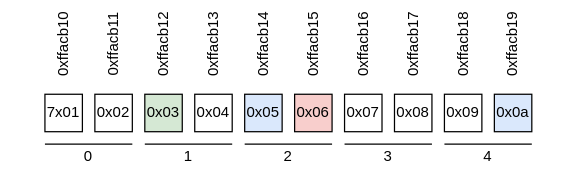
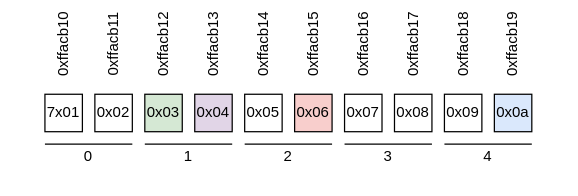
  <mxCell id="0" />
  <mxCell id="1" parent="0" />
  <mxCell id="2" value="7x01" style="rounded=0;whiteSpace=wrap;html=1;" vertex="1" parent="1"><mxGeometry x="35" y="75" width="30" height="30" as="geometry" /></mxCell>
  <mxCell id="3" value="0x02" style="rounded=0;whiteSpace=wrap;html=1;" vertex="1" parent="1"><mxGeometry x="75" y="75" width="30" height="30" as="geometry" /></mxCell>
  <mxCell id="4" value="0x03" style="rounded=0;whiteSpace=wrap;html=1;fillColor=#d5e8d4;" vertex="1" parent="1"><mxGeometry x="115" y="75" width="30" height="30" as="geometry" /></mxCell>
- <mxCell id="5" value="0x04" style="rounded=0;whiteSpace=wrap;html=1;" vertex="1" parent="1"><mxGeometry x="155" y="75" width="30" height="30" as="geometry" /></mxCell>
- <mxCell id="6" value="0x05" style="rounded=0;whiteSpace=wrap;html=1;fillColor=#dae8fc;" vertex="1" parent="1"><mxGeometry x="195" y="75" width="30" height="30" as="geometry" /></mxCell>
+ <mxCell id="5" value="0x04" style="rounded=0;whiteSpace=wrap;html=1;fillColor=#e1d5e7;" vertex="1" parent="1"><mxGeometry x="155" y="75" width="30" height="30" as="geometry" /></mxCell>
+ <mxCell id="6" value="0x05" style="rounded=0;whiteSpace=wrap;html=1;" vertex="1" parent="1"><mxGeometry x="195" y="75" width="30" height="30" as="geometry" /></mxCell>
  <mxCell id="7" value="0x06" style="rounded=0;whiteSpace=wrap;html=1;fillColor=#f8cecc;" vertex="1" parent="1"><mxGeometry x="235" y="75" width="30" height="30" as="geometry" /></mxCell>
  <mxCell id="8" value="0x07" style="rounded=0;whiteSpace=wrap;html=1;" vertex="1" parent="1"><mxGeometry x="275" y="75" width="30" height="30" as="geometry" /></mxCell>
  <mxCell id="9" value="0x08" style="rounded=0;whiteSpace=wrap;html=1;" vertex="1" parent="1"><mxGeometry x="315" y="75" width="30" height="30" as="geometry" /></mxCell>
  <mxCell id="10" value="0x09" style="rounded=0;whiteSpace=wrap;html=1;" vertex="1" parent="1"><mxGeometry x="355" y="75" width="30" height="30" as="geometry" /></mxCell>
  <mxCell id="11" value="0x0a" style="rounded=0;whiteSpace=wrap;html=1;fillColor=#dae8fc;" vertex="1" parent="1"><mxGeometry x="395" y="75" width="30" height="30" as="geometry" /></mxCell>
  <mxCell id="12" value="" style="endArrow=none;html=1;rounded=0;" edge="1" parent="1"><mxGeometry width="50" height="50" relative="1" as="geometry"><mxPoint x="35" y="115" as="sourcePoint" /><mxPoint x="105" y="115" as="targetPoint" /></mxGeometry></mxCell>
  <mxCell id="13" value="" style="endArrow=none;html=1;rounded=0;" edge="1" parent="1"><mxGeometry width="50" height="50" relative="1" as="geometry"><mxPoint x="115" y="115" as="sourcePoint" /><mxPoint x="185" y="115" as="targetPoint" /></mxGeometry></mxCell>
  <mxCell id="14" value="" style="endArrow=none;html=1;rounded=0;" edge="1" parent="1"><mxGeometry width="50" height="50" relative="1" as="geometry"><mxPoint x="195" y="115" as="sourcePoint" /><mxPoint x="265" y="115" as="targetPoint" /></mxGeometry></mxCell>
  <mxCell id="15" value="" style="endArrow=none;html=1;rounded=0;" edge="1" parent="1"><mxGeometry width="50" height="50" relative="1" as="geometry"><mxPoint x="275" y="115" as="sourcePoint" /><mxPoint x="345" y="115" as="targetPoint" /></mxGeometry></mxCell>
  <mxCell id="16" value="" style="endArrow=none;html=1;rounded=0;" edge="1" parent="1"><mxGeometry width="50" height="50" relative="1" as="geometry"><mxPoint x="355" y="115" as="sourcePoint" /><mxPoint x="425" y="115" as="targetPoint" /></mxGeometry></mxCell>
  <mxCell id="17" value="0" style="text;strokeColor=none;align=center;fillColor=none;html=1;verticalAlign=middle;whiteSpace=wrap;rounded=0;" vertex="1" parent="1"><mxGeometry x="45" y="115" width="50" height="20" as="geometry" /></mxCell>
  <mxCell id="18" value="1" style="text;strokeColor=none;align=center;fillColor=none;html=1;verticalAlign=middle;whiteSpace=wrap;rounded=0;" vertex="1" parent="1"><mxGeometry x="125" y="115" width="50" height="20" as="geometry" /></mxCell>
  <mxCell id="19" value="2" style="text;strokeColor=none;align=center;fillColor=none;html=1;verticalAlign=middle;whiteSpace=wrap;rounded=0;" vertex="1" parent="1"><mxGeometry x="205" y="115" width="50" height="20" as="geometry" /></mxCell>
  <mxCell id="20" value="3" style="text;strokeColor=none;align=center;fillColor=none;html=1;verticalAlign=middle;whiteSpace=wrap;rounded=0;" vertex="1" parent="1"><mxGeometry x="285" y="115" width="50" height="20" as="geometry" /></mxCell>
  <mxCell id="21" value="4" style="text;strokeColor=none;align=center;fillColor=none;html=1;verticalAlign=middle;whiteSpace=wrap;rounded=0;" vertex="1" parent="1"><mxGeometry x="365" y="115" width="50" height="20" as="geometry" /></mxCell>
  <mxCell id="22" value="0xffacb10" style="text;strokeColor=none;align=center;fillColor=none;html=1;verticalAlign=middle;whiteSpace=wrap;rounded=0;rotation=-90;" vertex="1" parent="1"><mxGeometry x="20" y="20" width="60" height="30" as="geometry" /></mxCell>
  <mxCell id="23" value="0xffacb11" style="text;strokeColor=none;align=center;fillColor=none;html=1;verticalAlign=middle;whiteSpace=wrap;rounded=0;rotation=-90;" vertex="1" parent="1"><mxGeometry x="60" y="20" width="60" height="30" as="geometry" /></mxCell>
  <mxCell id="24" value="0xffacb12" style="text;strokeColor=none;align=center;fillColor=none;html=1;verticalAlign=middle;whiteSpace=wrap;rounded=0;rotation=-90;" vertex="1" parent="1"><mxGeometry x="100" y="20" width="60" height="30" as="geometry" /></mxCell>
  <mxCell id="25" value="0xffacb13" style="text;strokeColor=none;align=center;fillColor=none;html=1;verticalAlign=middle;whiteSpace=wrap;rounded=0;rotation=-90;" vertex="1" parent="1"><mxGeometry x="140" y="20" width="60" height="30" as="geometry" /></mxCell>
  <mxCell id="26" value="0xffacb14" style="text;strokeColor=none;align=center;fillColor=none;html=1;verticalAlign=middle;whiteSpace=wrap;rounded=0;rotation=-90;" vertex="1" parent="1"><mxGeometry x="180" y="20" width="60" height="30" as="geometry" /></mxCell>
  <mxCell id="27" value="0xffacb15" style="text;strokeColor=none;align=center;fillColor=none;html=1;verticalAlign=middle;whiteSpace=wrap;rounded=0;rotation=-90;" vertex="1" parent="1"><mxGeometry x="220" y="20" width="60" height="30" as="geometry" /></mxCell>
  <mxCell id="28" value="0xffacb16" style="text;strokeColor=none;align=center;fillColor=none;html=1;verticalAlign=middle;whiteSpace=wrap;rounded=0;rotation=-90;" vertex="1" parent="1"><mxGeometry x="260" y="20" width="60" height="30" as="geometry" /></mxCell>
  <mxCell id="29" value="0xffacb17" style="text;strokeColor=none;align=center;fillColor=none;html=1;verticalAlign=middle;whiteSpace=wrap;rounded=0;rotation=-90;" vertex="1" parent="1"><mxGeometry x="300" y="20" width="60" height="30" as="geometry" /></mxCell>
  <mxCell id="30" value="0xffacb18" style="text;strokeColor=none;align=center;fillColor=none;html=1;verticalAlign=middle;whiteSpace=wrap;rounded=0;rotation=-90;" vertex="1" parent="1"><mxGeometry x="340" y="20" width="60" height="30" as="geometry" /></mxCell>
  <mxCell id="31" value="0xffacb19" style="text;strokeColor=none;align=center;fillColor=none;html=1;verticalAlign=middle;whiteSpace=wrap;rounded=0;rotation=-90;" vertex="1" parent="1"><mxGeometry x="380" y="20" width="60" height="30" as="geometry" /></mxCell>
